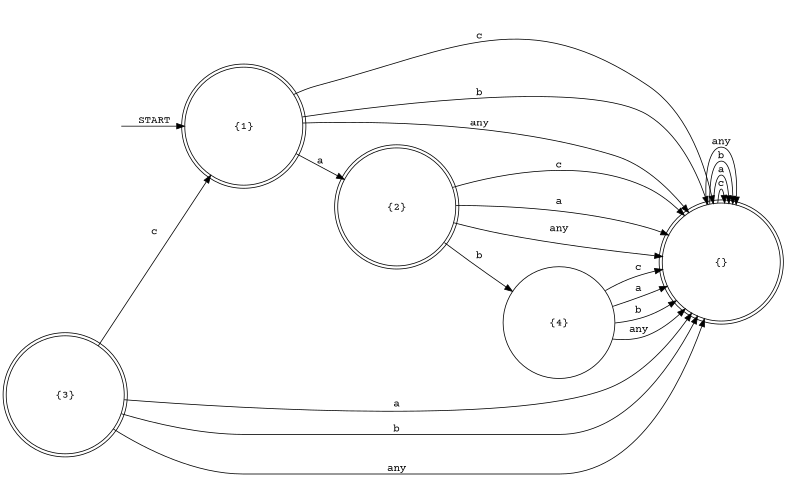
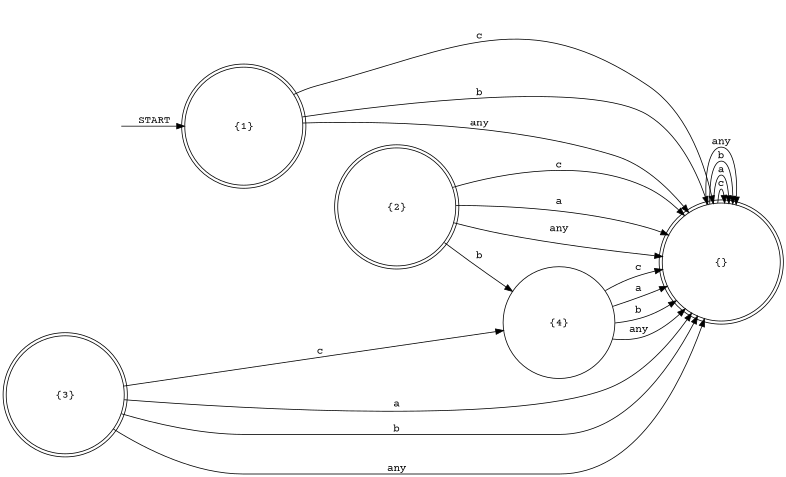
  digraph {
    fontname="Courier Prime"
    rankdir=LR
    node [fixedsize=true fontname="Courier Prime" shape=doublecircle]
    edge [fontname="Courier Prime"]
    N0 [height=2 shape=circle style=invis width=2]
    "{1}" [height=2 width=2]
    "{}" [height=2 width=2]
    "{2}" [height=2 width=2]
    "{4}" [height=2 shape=circle width=2]
    "{3}" [height=2 width=2]
    N0 -> "{1}" [label=START]
    "{1}" -> "{}" [label=c]
    "{1}" -> "{}" [label=b]
    "{1}" -> "{}" [label=any]
-   "{1}" -> "{2}" [label=a]
    "{}" -> "{}" [label=c]
    "{}" -> "{}" [label=a]
    "{}" -> "{}" [label=b]
    "{}" -> "{}" [label=any]
    "{2}" -> "{}" [label=c]
    "{2}" -> "{}" [label=a]
    "{2}" -> "{}" [label=any]
    "{2}" -> "{4}" [label=b]
    "{4}" -> "{}" [label=c]
    "{4}" -> "{}" [label=a]
    "{4}" -> "{}" [label=b]
    "{4}" -> "{}" [label=any]
    "{3}" -> "{}" [label=a]
    "{3}" -> "{}" [label=b]
    "{3}" -> "{}" [label=any]
-   "{3}" -> "{1}" [label=c]
+   "{3}" -> "{4}" [label=c]
  }
